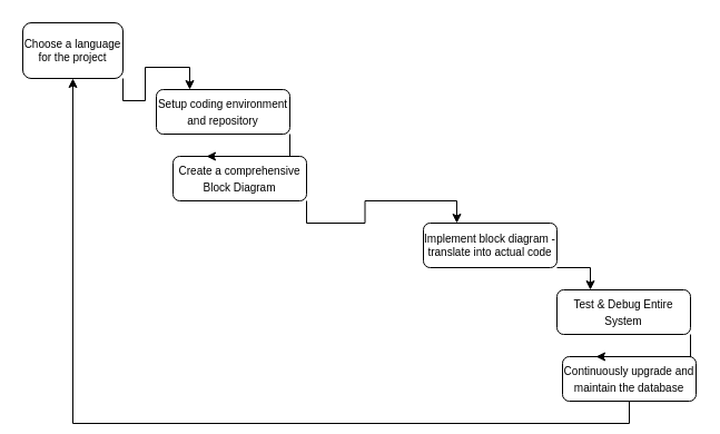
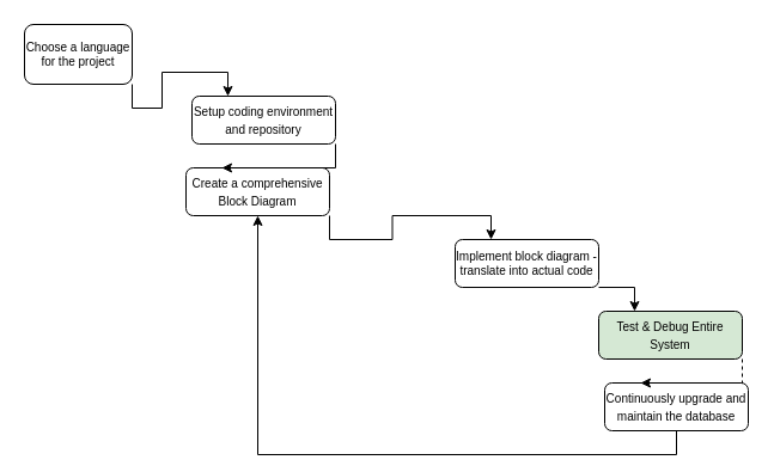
  <mxCell id="0" />
  <mxCell id="1" parent="0" />
  <mxCell id="2" style="edgeStyle=orthogonalEdgeStyle;rounded=0;orthogonalLoop=1;jettySize=auto;html=1;exitX=1;exitY=1;exitDx=0;exitDy=0;entryX=0.25;entryY=0;entryDx=0;entryDy=0;" edge="1" parent="1" source="3" target="9"><mxGeometry relative="1" as="geometry" /></mxCell>
  <mxCell id="3" value="Choose a language for the project" style="rounded=1;whiteSpace=wrap;html=1;fontSize=10;glass=0;strokeWidth=1;shadow=0;" parent="1" vertex="1"><mxGeometry x="20" y="20" width="90" height="50" as="geometry" /></mxCell>
  <mxCell id="4" style="edgeStyle=orthogonalEdgeStyle;rounded=0;orthogonalLoop=1;jettySize=auto;html=1;exitX=1;exitY=1;exitDx=0;exitDy=0;entryX=0.25;entryY=0;entryDx=0;entryDy=0;" edge="1" parent="1" source="5" target="7"><mxGeometry relative="1" as="geometry" /></mxCell>
  <mxCell id="5" value="&lt;font style=&quot;font-size: 10px;&quot;&gt;Create a comprehensive Block Diagram&lt;/font&gt;" style="rounded=1;whiteSpace=wrap;html=1;fontSize=12;glass=0;strokeWidth=1;shadow=0;" vertex="1" parent="1"><mxGeometry x="155" y="140" width="120" height="40" as="geometry" /></mxCell>
  <mxCell id="6" style="edgeStyle=orthogonalEdgeStyle;rounded=0;orthogonalLoop=1;jettySize=auto;html=1;exitX=1;exitY=1;exitDx=0;exitDy=0;entryX=0.25;entryY=0;entryDx=0;entryDy=0;" edge="1" parent="1" source="7" target="13"><mxGeometry relative="1" as="geometry" /></mxCell>
  <mxCell id="7" value="Implement block diagram - translate into actual code" style="rounded=1;whiteSpace=wrap;html=1;fontSize=10;glass=0;strokeWidth=1;shadow=0;" vertex="1" parent="1"><mxGeometry x="380" y="200" width="120" height="40" as="geometry" /></mxCell>
  <mxCell id="8" style="edgeStyle=orthogonalEdgeStyle;rounded=0;orthogonalLoop=1;jettySize=auto;html=1;exitX=1;exitY=1;exitDx=0;exitDy=0;entryX=0.25;entryY=0;entryDx=0;entryDy=0;" edge="1" parent="1" source="9" target="5"><mxGeometry relative="1" as="geometry" /></mxCell>
- <mxCell id="9" value="&lt;font style=&quot;font-size: 10px;&quot;&gt;Setup coding environment and repository&lt;/font&gt;" style="rounded=1;whiteSpace=wrap;html=1;fontSize=12;glass=0;strokeWidth=1;shadow=0;" vertex="1" parent="1"><mxGeometry x="140" y="80" width="120" height="40" as="geometry" /></mxCell>
- <mxCell id="10" style="edgeStyle=orthogonalEdgeStyle;rounded=0;orthogonalLoop=1;jettySize=auto;html=1;exitX=0.5;exitY=1;exitDx=0;exitDy=0;entryX=0.5;entryY=1;entryDx=0;entryDy=0;" edge="1" parent="1" source="11" target="3"><mxGeometry relative="1" as="geometry" /></mxCell>
+ <mxCell id="9" value="&lt;font style=&quot;font-size: 10px;&quot;&gt;Setup coding environment and repository&lt;/font&gt;" style="rounded=1;whiteSpace=wrap;html=1;fontSize=12;glass=0;strokeWidth=1;shadow=0;" vertex="1" parent="1"><mxGeometry x="160" y="80" width="120" height="40" as="geometry" /></mxCell>
+ <mxCell id="10" style="edgeStyle=orthogonalEdgeStyle;rounded=0;orthogonalLoop=1;jettySize=auto;html=1;exitX=0.5;exitY=1;exitDx=0;exitDy=0;" edge="1" parent="1" source="11" target="5"><mxGeometry relative="1" as="geometry" /></mxCell>
  <mxCell id="11" value="&lt;font style=&quot;font-size: 10px;&quot;&gt;Continuously upgrade and maintain the database&lt;/font&gt;" style="rounded=1;whiteSpace=wrap;html=1;fontSize=12;glass=0;strokeWidth=1;shadow=0;" vertex="1" parent="1"><mxGeometry x="505" y="320" width="120" height="40" as="geometry" /></mxCell>
- <mxCell id="12" style="edgeStyle=orthogonalEdgeStyle;rounded=0;orthogonalLoop=1;jettySize=auto;html=1;exitX=1;exitY=1;exitDx=0;exitDy=0;entryX=0.25;entryY=0;entryDx=0;entryDy=0;" edge="1" parent="1" source="13" target="11"><mxGeometry relative="1" as="geometry" /></mxCell>
- <mxCell id="13" value="&lt;font style=&quot;font-size: 10px;&quot;&gt;Test &amp;amp; Debug Entire System&lt;/font&gt;" style="rounded=1;whiteSpace=wrap;html=1;fontSize=12;glass=0;strokeWidth=1;shadow=0;" vertex="1" parent="1"><mxGeometry x="500" y="260" width="120" height="40" as="geometry" /></mxCell>
+ <mxCell id="12" style="edgeStyle=orthogonalEdgeStyle;rounded=0;orthogonalLoop=1;jettySize=auto;html=1;exitX=1;exitY=1;exitDx=0;exitDy=0;entryX=0.25;entryY=0;entryDx=0;entryDy=0;dashed=1;" edge="1" parent="1" source="13" target="11"><mxGeometry relative="1" as="geometry" /></mxCell>
+ <mxCell id="13" value="&lt;font style=&quot;font-size: 10px;&quot;&gt;Test &amp;amp; Debug Entire System&lt;/font&gt;" style="rounded=1;whiteSpace=wrap;html=1;fontSize=12;glass=0;strokeWidth=1;shadow=0;fillColor=#d5e8d4;" vertex="1" parent="1"><mxGeometry x="500" y="260" width="120" height="40" as="geometry" /></mxCell>
